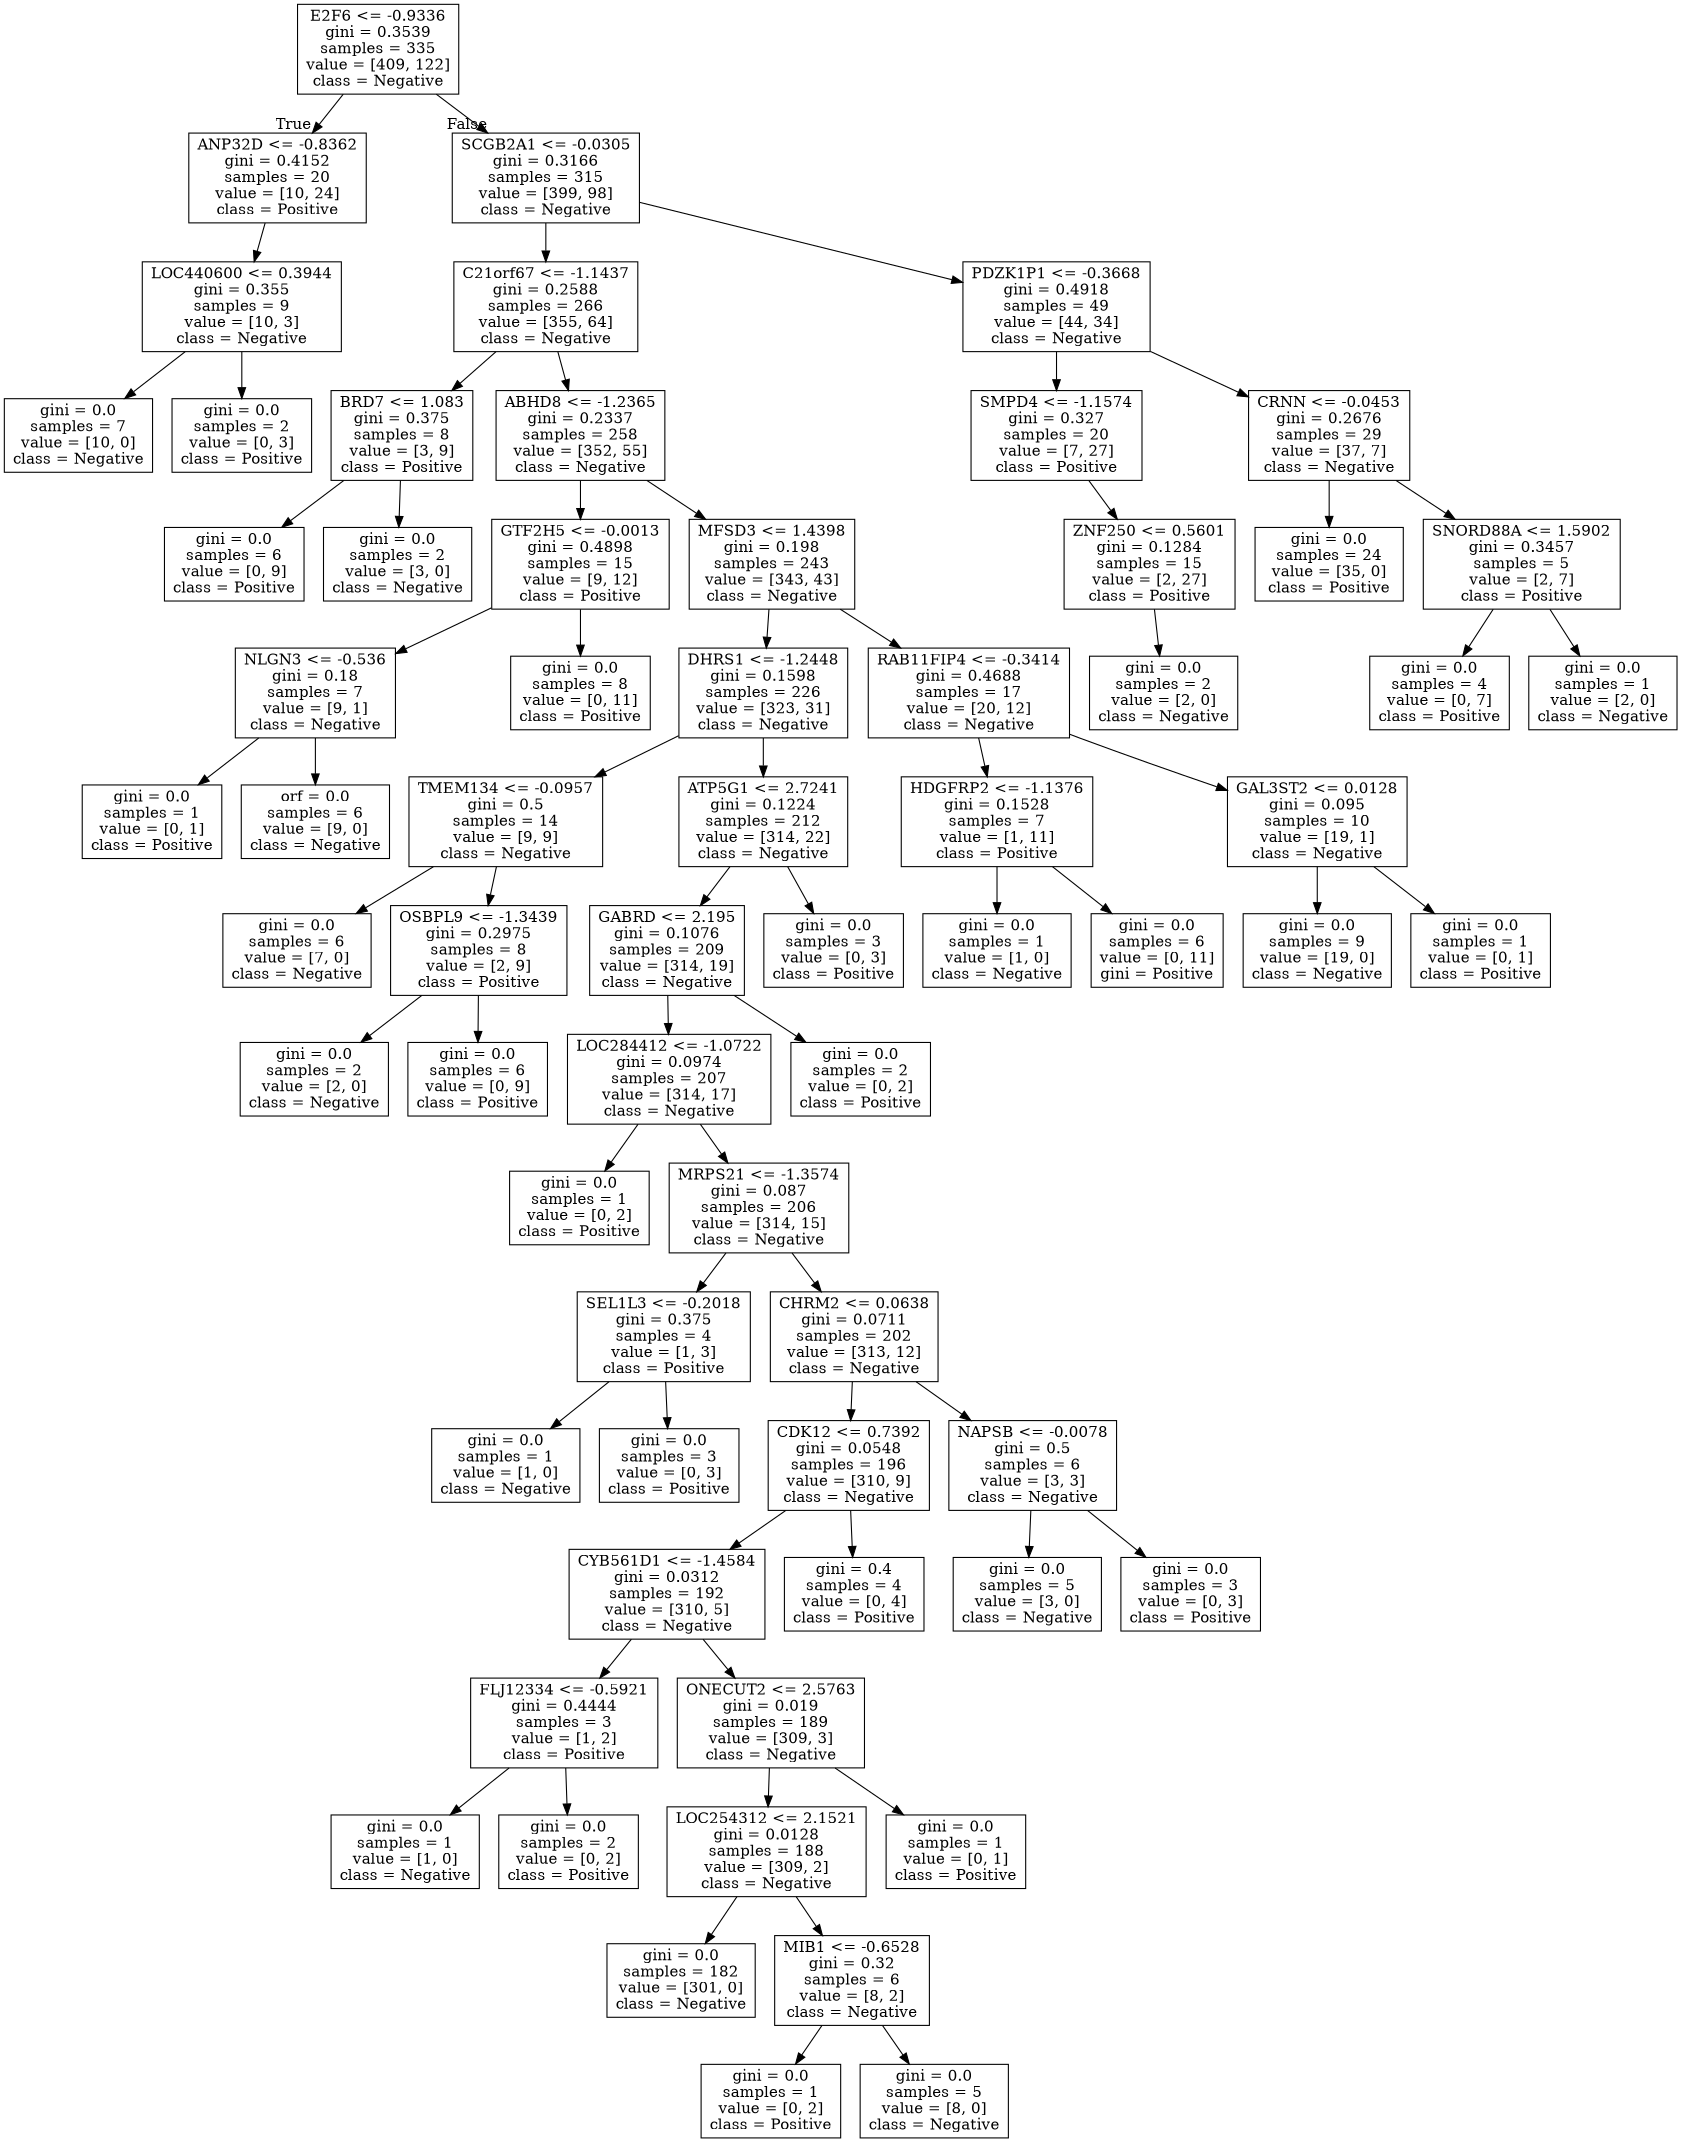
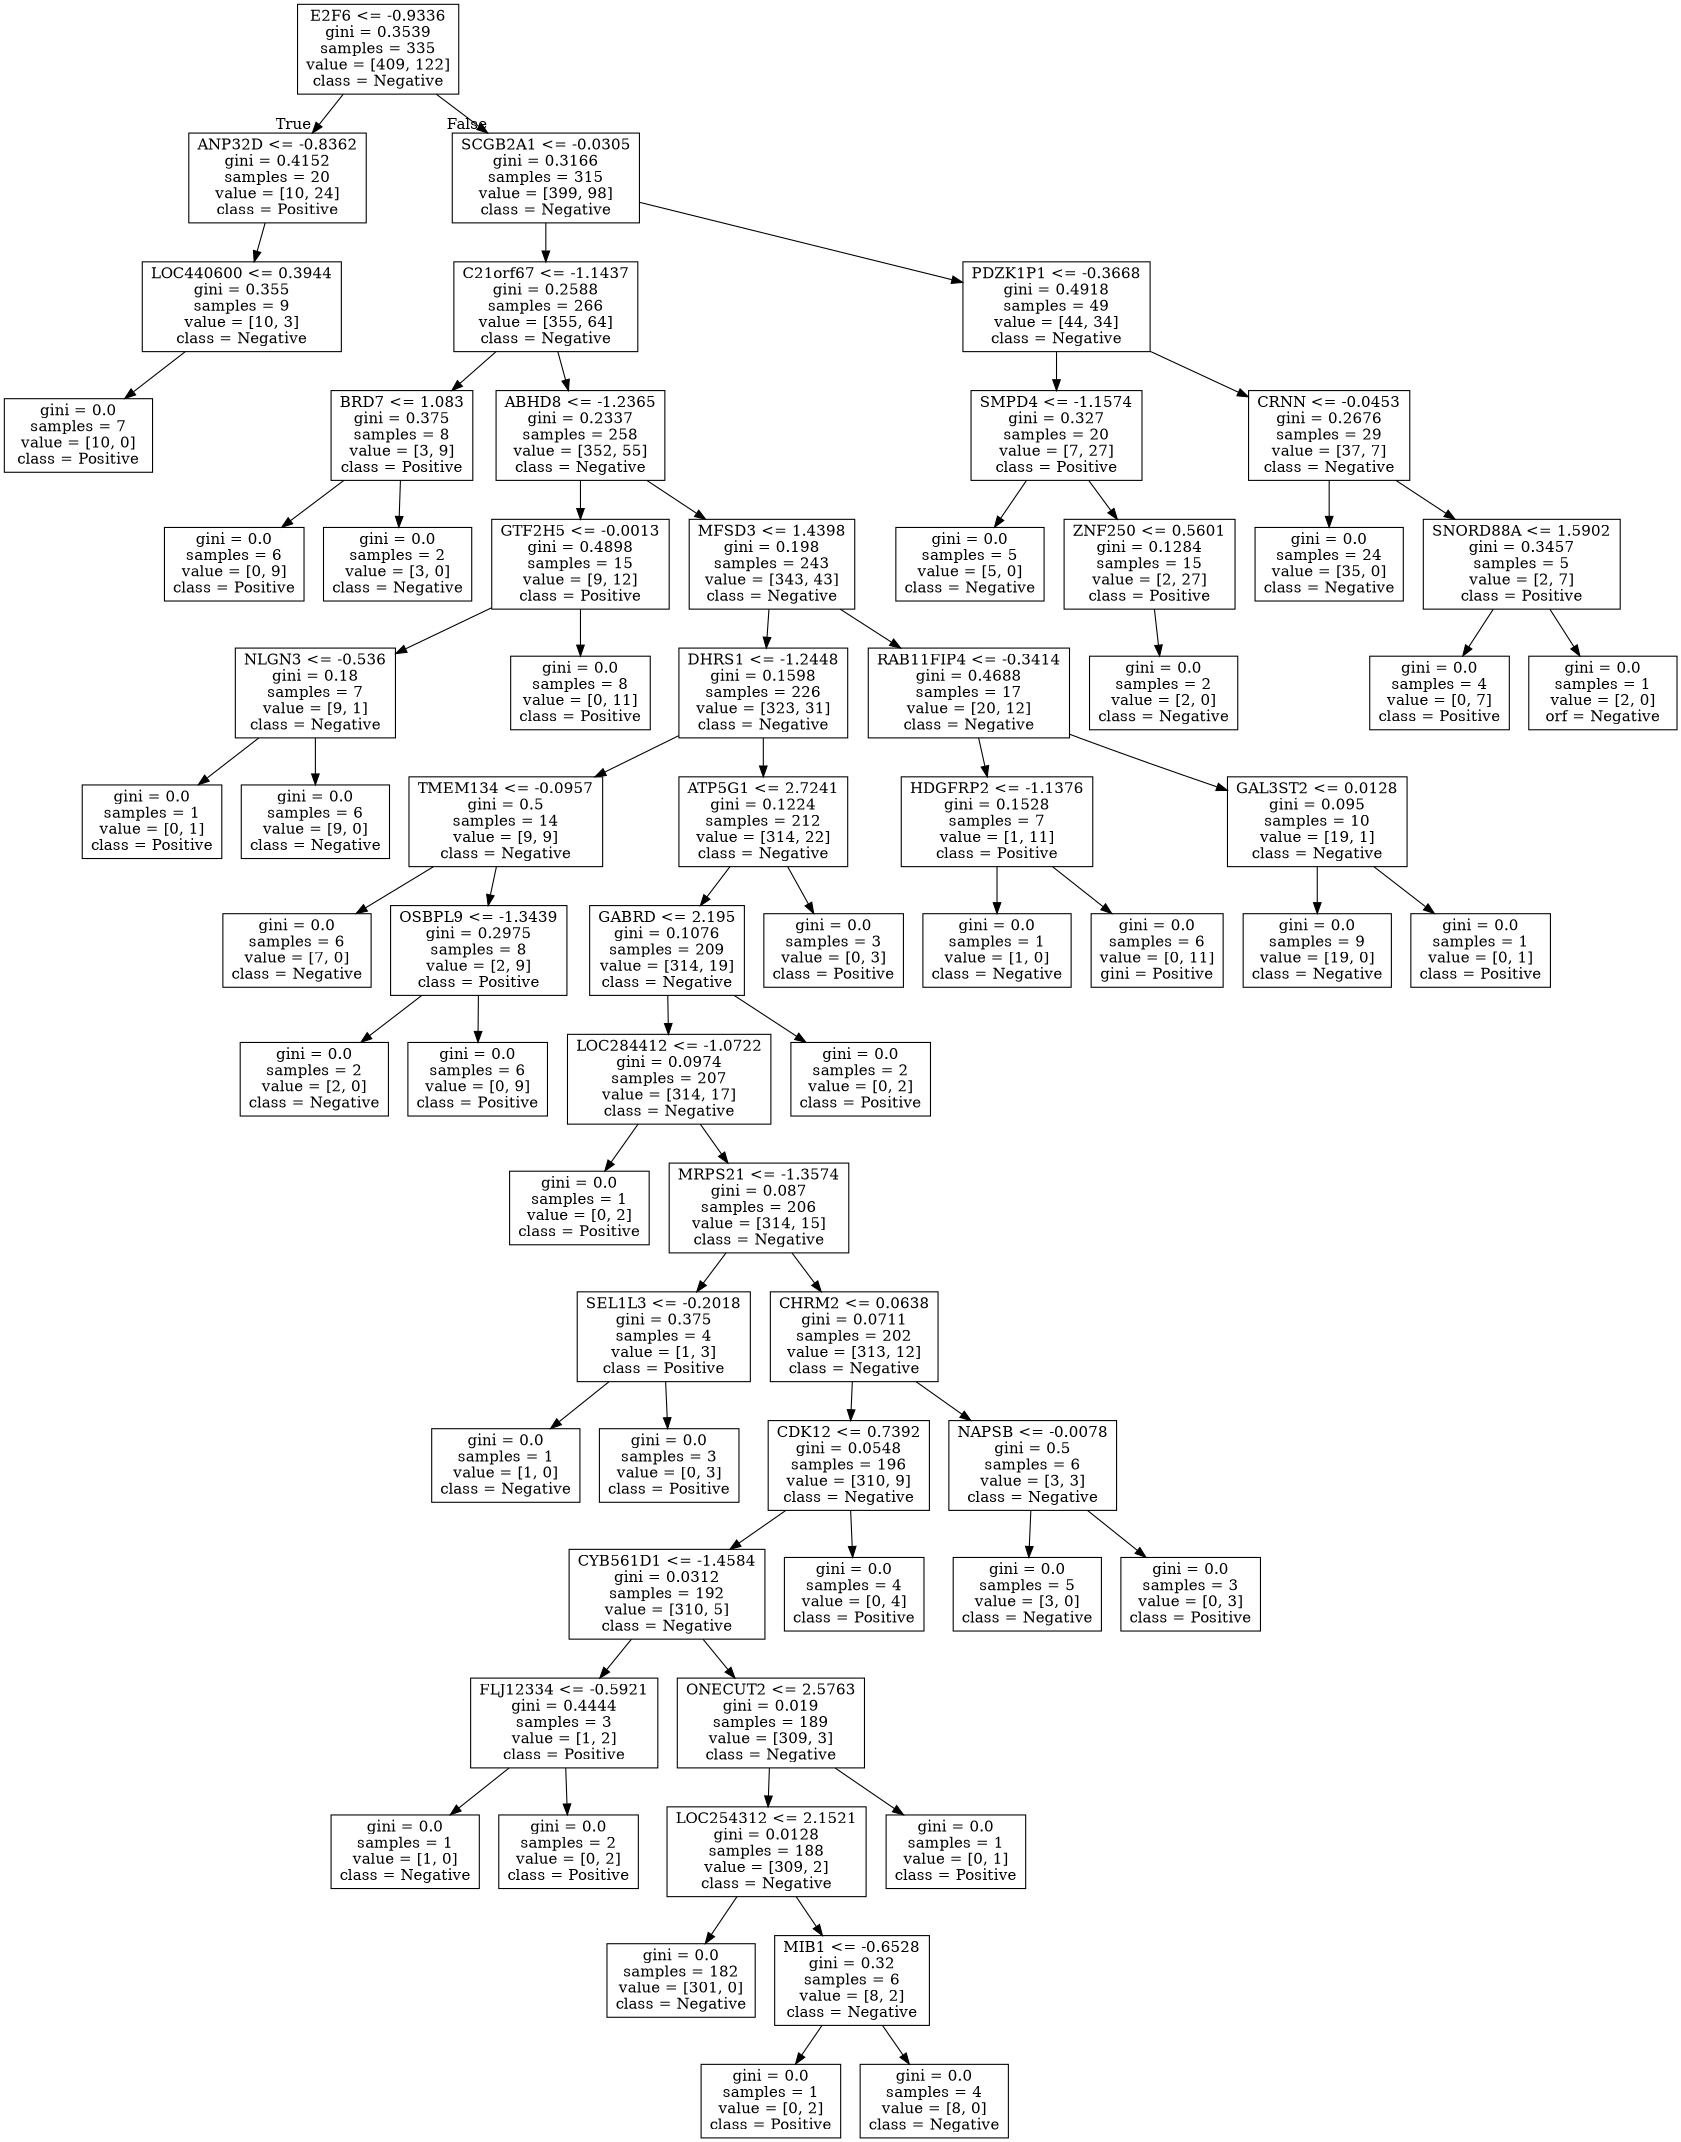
  digraph {
    node [shape=box]
    n1 [label="E2F6 <= -0.9336\ngini = 0.3539\nsamples = 335\nvalue = [409, 122]\nclass = Negative"]
    n2 [label="ANP32D <= -0.8362\ngini = 0.4152\nsamples = 20\nvalue = [10, 24]\nclass = Positive"]
    n3 [label="SCGB2A1 <= -0.0305\ngini = 0.3166\nsamples = 315\nvalue = [399, 98]\nclass = Negative"]
    n4 [label="LOC440600 <= 0.3944\ngini = 0.355\nsamples = 9\nvalue = [10, 3]\nclass = Negative"]
    n5 [label="C21orf67 <= -1.1437\ngini = 0.2588\nsamples = 266\nvalue = [355, 64]\nclass = Negative"]
    n6 [label="PDZK1P1 <= -0.3668\ngini = 0.4918\nsamples = 49\nvalue = [44, 34]\nclass = Negative"]
-   n7 [label="gini = 0.0\nsamples = 7\nvalue = [10, 0]\nclass = Negative"]
-   n8 [label="gini = 0.0\nsamples = 2\nvalue = [0, 3]\nclass = Positive"]
+   n7 [label="gini = 0.0\nsamples = 7\nvalue = [10, 0]\nclass = Positive"]
    n9 [label="BRD7 <= 1.083\ngini = 0.375\nsamples = 8\nvalue = [3, 9]\nclass = Positive"]
    n10 [label="ABHD8 <= -1.2365\ngini = 0.2337\nsamples = 258\nvalue = [352, 55]\nclass = Negative"]
    n11 [label="SMPD4 <= -1.1574\ngini = 0.327\nsamples = 20\nvalue = [7, 27]\nclass = Positive"]
    n12 [label="CRNN <= -0.0453\ngini = 0.2676\nsamples = 29\nvalue = [37, 7]\nclass = Negative"]
    n13 [label="gini = 0.0\nsamples = 6\nvalue = [0, 9]\nclass = Positive"]
    n14 [label="gini = 0.0\nsamples = 2\nvalue = [3, 0]\nclass = Negative"]
    n15 [label="GTF2H5 <= -0.0013\ngini = 0.4898\nsamples = 15\nvalue = [9, 12]\nclass = Positive"]
    n16 [label="MFSD3 <= 1.4398\ngini = 0.198\nsamples = 243\nvalue = [343, 43]\nclass = Negative"]
    n17 [label="NLGN3 <= -0.536\ngini = 0.18\nsamples = 7\nvalue = [9, 1]\nclass = Negative"]
    n18 [label="gini = 0.0\nsamples = 8\nvalue = [0, 11]\nclass = Positive"]
    n19 [label="DHRS1 <= -1.2448\ngini = 0.1598\nsamples = 226\nvalue = [323, 31]\nclass = Negative"]
    n20 [label="RAB11FIP4 <= -0.3414\ngini = 0.4688\nsamples = 17\nvalue = [20, 12]\nclass = Negative"]
    n21 [label="gini = 0.0\nsamples = 1\nvalue = [0, 1]\nclass = Positive"]
-   n22 [label="orf = 0.0\nsamples = 6\nvalue = [9, 0]\nclass = Negative"]
+   n22 [label="gini = 0.0\nsamples = 6\nvalue = [9, 0]\nclass = Negative"]
    n23 [label="TMEM134 <= -0.0957\ngini = 0.5\nsamples = 14\nvalue = [9, 9]\nclass = Negative"]
    n24 [label="ATP5G1 <= 2.7241\ngini = 0.1224\nsamples = 212\nvalue = [314, 22]\nclass = Negative"]
    n25 [label="HDGFRP2 <= -1.1376\ngini = 0.1528\nsamples = 7\nvalue = [1, 11]\nclass = Positive"]
    n26 [label="GAL3ST2 <= 0.0128\ngini = 0.095\nsamples = 10\nvalue = [19, 1]\nclass = Negative"]
    n27 [label="gini = 0.0\nsamples = 6\nvalue = [7, 0]\nclass = Negative"]
    n28 [label="OSBPL9 <= -1.3439\ngini = 0.2975\nsamples = 8\nvalue = [2, 9]\nclass = Positive"]
    n29 [label="GABRD <= 2.195\ngini = 0.1076\nsamples = 209\nvalue = [314, 19]\nclass = Negative"]
    n30 [label="gini = 0.0\nsamples = 3\nvalue = [0, 3]\nclass = Positive"]
    n31 [label="gini = 0.0\nsamples = 2\nvalue = [2, 0]\nclass = Negative"]
    n32 [label="gini = 0.0\nsamples = 6\nvalue = [0, 9]\nclass = Positive"]
    n33 [label="LOC284412 <= -1.0722\ngini = 0.0974\nsamples = 207\nvalue = [314, 17]\nclass = Negative"]
    n34 [label="gini = 0.0\nsamples = 2\nvalue = [0, 2]\nclass = Positive"]
    n35 [label="gini = 0.0\nsamples = 1\nvalue = [0, 2]\nclass = Positive"]
    n36 [label="MRPS21 <= -1.3574\ngini = 0.087\nsamples = 206\nvalue = [314, 15]\nclass = Negative"]
    n37 [label="SEL1L3 <= -0.2018\ngini = 0.375\nsamples = 4\nvalue = [1, 3]\nclass = Positive"]
    n38 [label="CHRM2 <= 0.0638\ngini = 0.0711\nsamples = 202\nvalue = [313, 12]\nclass = Negative"]
    n39 [label="gini = 0.0\nsamples = 1\nvalue = [1, 0]\nclass = Negative"]
    n40 [label="gini = 0.0\nsamples = 3\nvalue = [0, 3]\nclass = Positive"]
    n41 [label="CDK12 <= 0.7392\ngini = 0.0548\nsamples = 196\nvalue = [310, 9]\nclass = Negative"]
    n42 [label="NAPSB <= -0.0078\ngini = 0.5\nsamples = 6\nvalue = [3, 3]\nclass = Negative"]
    n43 [label="CYB561D1 <= -1.4584\ngini = 0.0312\nsamples = 192\nvalue = [310, 5]\nclass = Negative"]
-   n44 [label="gini = 0.4\nsamples = 4\nvalue = [0, 4]\nclass = Positive"]
+   n44 [label="gini = 0.0\nsamples = 4\nvalue = [0, 4]\nclass = Positive"]
    n45 [label="gini = 0.0\nsamples = 5\nvalue = [3, 0]\nclass = Negative"]
    n46 [label="gini = 0.0\nsamples = 3\nvalue = [0, 3]\nclass = Positive"]
    n47 [label="FLJ12334 <= -0.5921\ngini = 0.4444\nsamples = 3\nvalue = [1, 2]\nclass = Positive"]
    n48 [label="ONECUT2 <= 2.5763\ngini = 0.019\nsamples = 189\nvalue = [309, 3]\nclass = Negative"]
    n49 [label="gini = 0.0\nsamples = 1\nvalue = [1, 0]\nclass = Negative"]
    n50 [label="gini = 0.0\nsamples = 2\nvalue = [0, 2]\nclass = Positive"]
    n51 [label="LOC254312 <= 2.1521\ngini = 0.0128\nsamples = 188\nvalue = [309, 2]\nclass = Negative"]
    n52 [label="gini = 0.0\nsamples = 1\nvalue = [0, 1]\nclass = Positive"]
    n53 [label="gini = 0.0\nsamples = 182\nvalue = [301, 0]\nclass = Negative"]
    n54 [label="MIB1 <= -0.6528\ngini = 0.32\nsamples = 6\nvalue = [8, 2]\nclass = Negative"]
    n55 [label="gini = 0.0\nsamples = 1\nvalue = [0, 2]\nclass = Positive"]
-   n56 [label="gini = 0.0\nsamples = 5\nvalue = [8, 0]\nclass = Negative"]
+   n56 [label="gini = 0.0\nsamples = 4\nvalue = [8, 0]\nclass = Negative"]
    n57 [label="gini = 0.0\nsamples = 1\nvalue = [1, 0]\nclass = Negative"]
    n58 [label="gini = 0.0\nsamples = 6\nvalue = [0, 11]\ngini = Positive"]
    n59 [label="gini = 0.0\nsamples = 9\nvalue = [19, 0]\nclass = Negative"]
    n60 [label="gini = 0.0\nsamples = 1\nvalue = [0, 1]\nclass = Positive"]
+   n61 [label="gini = 0.0\nsamples = 5\nvalue = [5, 0]\nclass = Negative"]
    n62 [label="ZNF250 <= 0.5601\ngini = 0.1284\nsamples = 15\nvalue = [2, 27]\nclass = Positive"]
-   n63 [label="gini = 0.0\nsamples = 24\nvalue = [35, 0]\nclass = Positive"]
+   n63 [label="gini = 0.0\nsamples = 24\nvalue = [35, 0]\nclass = Negative"]
    n64 [label="SNORD88A <= 1.5902\ngini = 0.3457\nsamples = 5\nvalue = [2, 7]\nclass = Positive"]
    n65 [label="gini = 0.0\nsamples = 2\nvalue = [2, 0]\nclass = Negative"]
    n66 [label="gini = 0.0\nsamples = 4\nvalue = [0, 7]\nclass = Positive"]
-   n67 [label="gini = 0.0\nsamples = 1\nvalue = [2, 0]\nclass = Negative"]
+   n67 [label="gini = 0.0\nsamples = 1\nvalue = [2, 0]\norf = Negative"]
    n1 -> n2 [headlabel=True labelangle=45 labeldistance=2.5]
    n1 -> n3 [headlabel=False labelangle=-45 labeldistance=2.5]
    n2 -> n4
    n3 -> n5
    n3 -> n6
    n4 -> n7
-   n4 -> n8
    n5 -> n9
    n5 -> n10
    n6 -> n11
    n6 -> n12
    n9 -> n13
    n9 -> n14
    n10 -> n15
    n10 -> n16
+   n11 -> n61
    n11 -> n62
    n12 -> n63
    n12 -> n64
    n15 -> n17
    n15 -> n18
    n16 -> n19
    n16 -> n20
    n17 -> n21
    n17 -> n22
    n19 -> n23
    n19 -> n24
    n20 -> n25
    n20 -> n26
    n23 -> n27
    n23 -> n28
    n24 -> n29
    n24 -> n30
    n25 -> n57
    n25 -> n58
    n26 -> n59
    n26 -> n60
    n28 -> n31
    n28 -> n32
    n29 -> n33
    n29 -> n34
    n33 -> n35
    n33 -> n36
    n36 -> n37
    n36 -> n38
    n37 -> n39
    n37 -> n40
    n38 -> n41
    n38 -> n42
    n41 -> n43
    n41 -> n44
    n42 -> n45
    n42 -> n46
    n43 -> n47
    n43 -> n48
    n47 -> n49
    n47 -> n50
    n48 -> n51
    n48 -> n52
    n51 -> n53
    n51 -> n54
    n54 -> n55
    n54 -> n56
    n62 -> n65
    n64 -> n66
    n64 -> n67
  }
